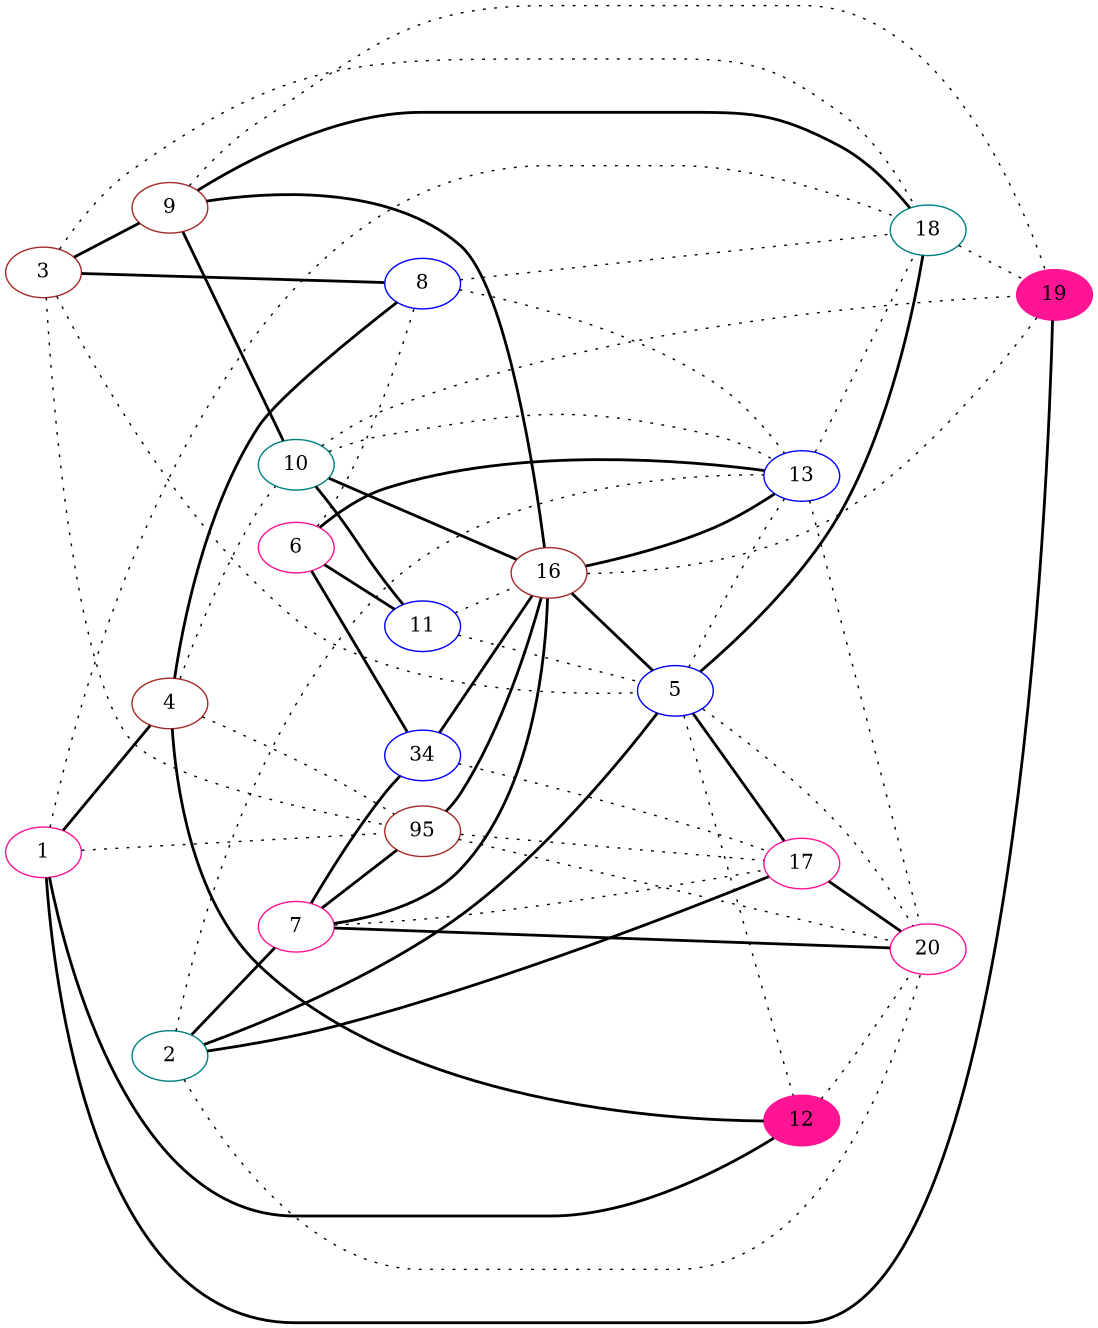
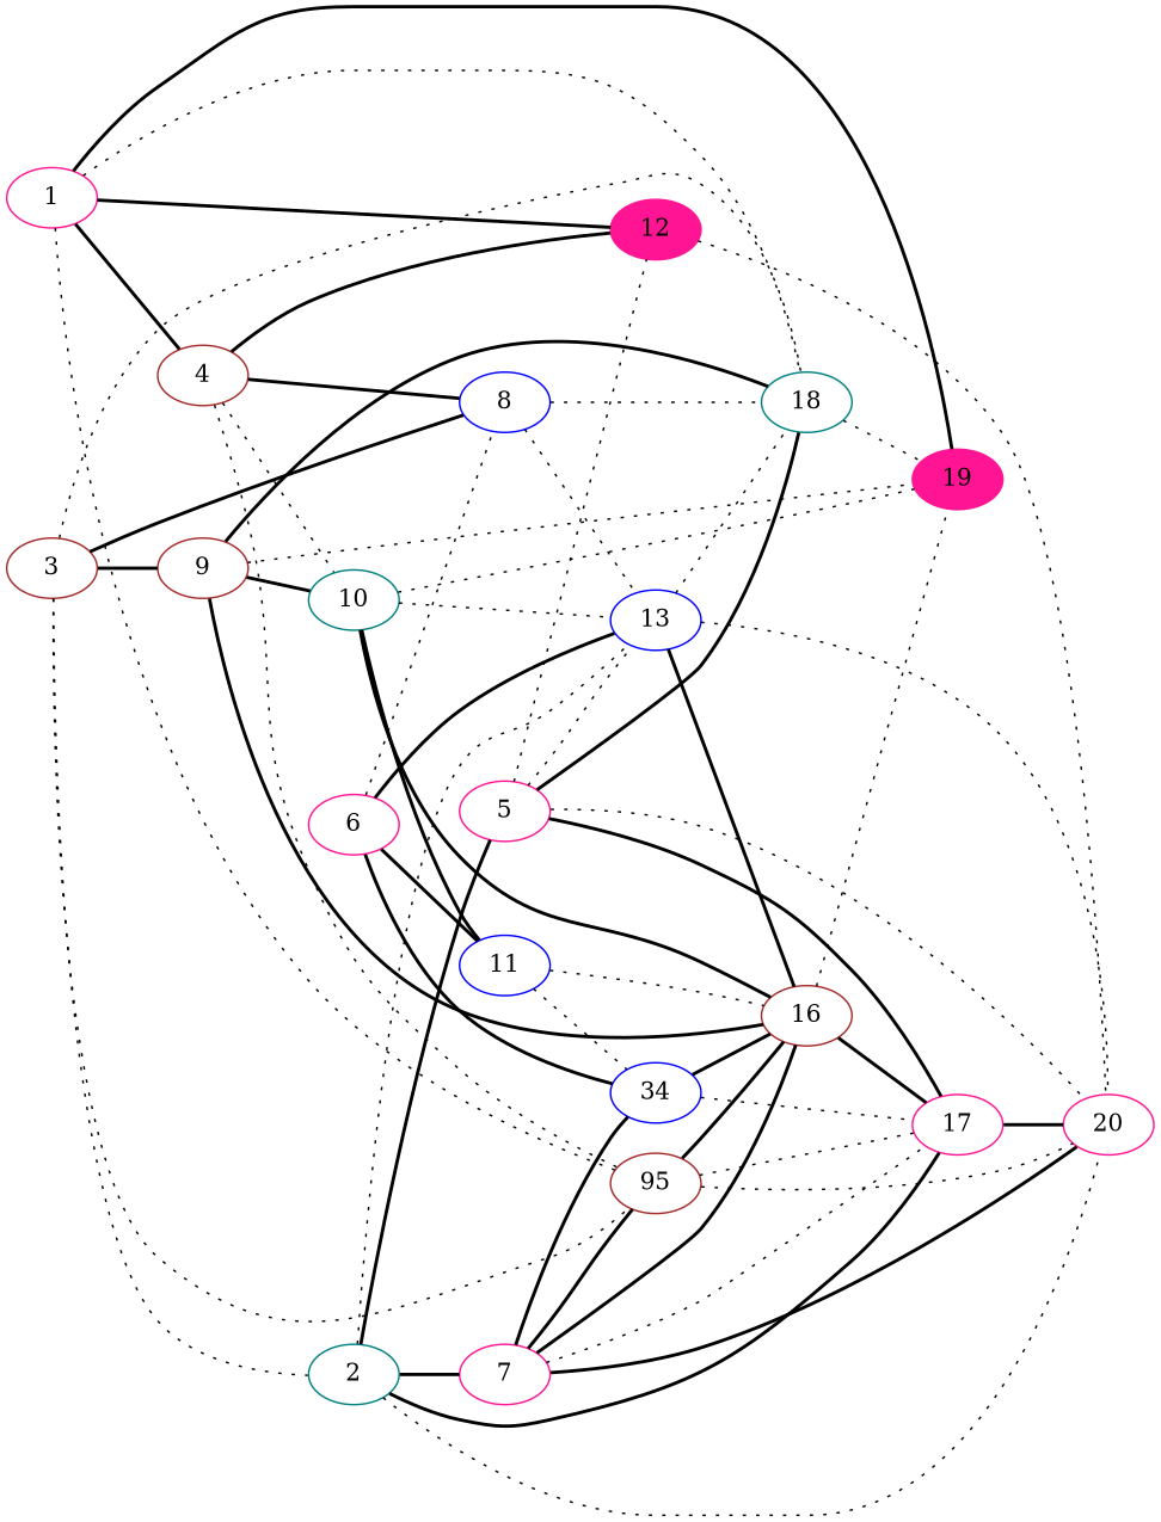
  graph {
    rankdir=LR
    node [color=deeppink]
    edge [style=dotted]
    12 [style=filled]
    20
    19 [style=filled]
    1
    4 [color=brown]
    n6 [color=brown label=95]
    18 [color=teal]
    8 [color=blue]
    10 [color=teal]
    17
    16 [color=brown]
    13 [color=blue]
    11 [color=blue]
    2 [color=teal]
-   5 [color=blue]
+   5
    7
    n17 [color=blue label=34]
    3 [color=brown]
    9 [color=brown]
    6
    12 -- 20
    1 -- 12 [style=bold]
    1 -- 19 [style=bold]
    1 -- 4 [style=bold]
    1 -- n6
    1 -- 18
    4 -- 12 [style=bold]
    4 -- n6
    4 -- 8 [style=bold]
    4 -- 10
    n6 -- 20
    n6 -- 17
    n6 -- 16 [style=bold]
    18 -- 19
    8 -- 18
    8 -- 13
    10 -- 19
    10 -- 16 [style=bold]
    10 -- 13
    10 -- 11 [style=bold]
    17 -- 20 [style=bold]
    16 -- 19
-   16 -- 5 [style=bold]
+   16 -- 17 [style=bold]
    13 -- 20
    13 -- 18
    13 -- 16 [style=bold]
    11 -- 16
-   11 -- 5
+   11 -- n17
    2 -- 20
    2 -- 17 [style=bold]
    2 -- 13
    2 -- 5 [style=bold]
    2 -- 7 [style=bold]
    5 -- 12
    5 -- 20
    5 -- 18 [style=bold]
    5 -- 17 [style=bold]
    5 -- 13
    7 -- 20 [style=bold]
    7 -- n6 [style=bold]
    7 -- 17
    7 -- 16 [style=bold]
    7 -- n17 [style=bold]
    n17 -- 17
    n17 -- 16 [style=bold]
    3 -- n6
    3 -- 18
    3 -- 8 [style=bold]
-   3 -- 5
+   3 -- 2
    3 -- 9 [style=bold]
    9 -- 19
    9 -- 18 [style=bold]
    9 -- 10 [style=bold]
    9 -- 16 [style=bold]
    6 -- 8
    6 -- 13 [style=bold]
    6 -- 11 [style=bold]
    6 -- n17 [style=bold]
  }
